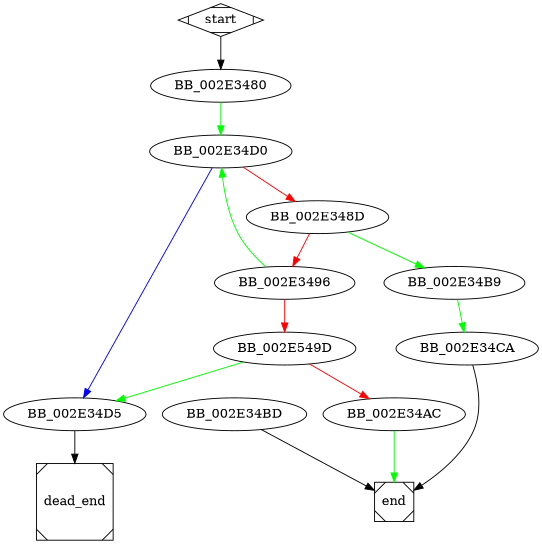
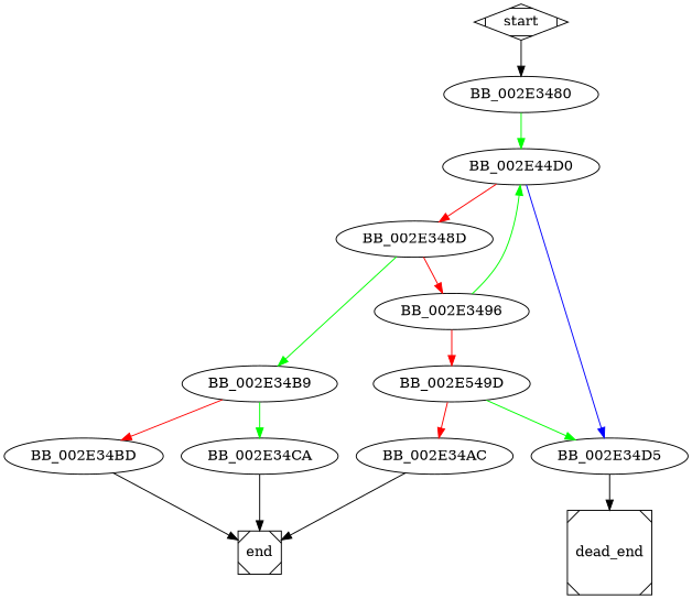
  digraph {
    start [shape=Mdiamond]
    BB_002E3480
-   BB_002E34D0
+   BB_002E34D0 [label=BB_002E44D0]
    BB_002E348D
    BB_002E3496
    BB_002E34B9
    BB_002E34D5
    n8 [label=BB_002E549D]
    BB_002E34BD
    BB_002E34CA
    dead_end [shape=Msquare]
    BB_002E34AC
    end [shape=Msquare]
    start -> BB_002E3480
    BB_002E3480 -> BB_002E34D0 [color=green]
    BB_002E34D0 -> BB_002E348D [color=red]
    BB_002E34D0 -> BB_002E34D5 [color=blue]
    BB_002E348D -> BB_002E3496 [color=red]
    BB_002E348D -> BB_002E34B9 [color=green]
    BB_002E3496 -> BB_002E34D0 [color=green]
    BB_002E3496 -> n8 [color=red]
+   BB_002E34B9 -> BB_002E34BD [color=red]
    BB_002E34B9 -> BB_002E34CA [color=green]
    BB_002E34D5 -> dead_end
    n8 -> BB_002E34D5 [color=green]
    n8 -> BB_002E34AC [color=red]
    BB_002E34BD -> end
    BB_002E34CA -> end
-   BB_002E34AC -> end [color=green]
+   BB_002E34AC -> end
  }
